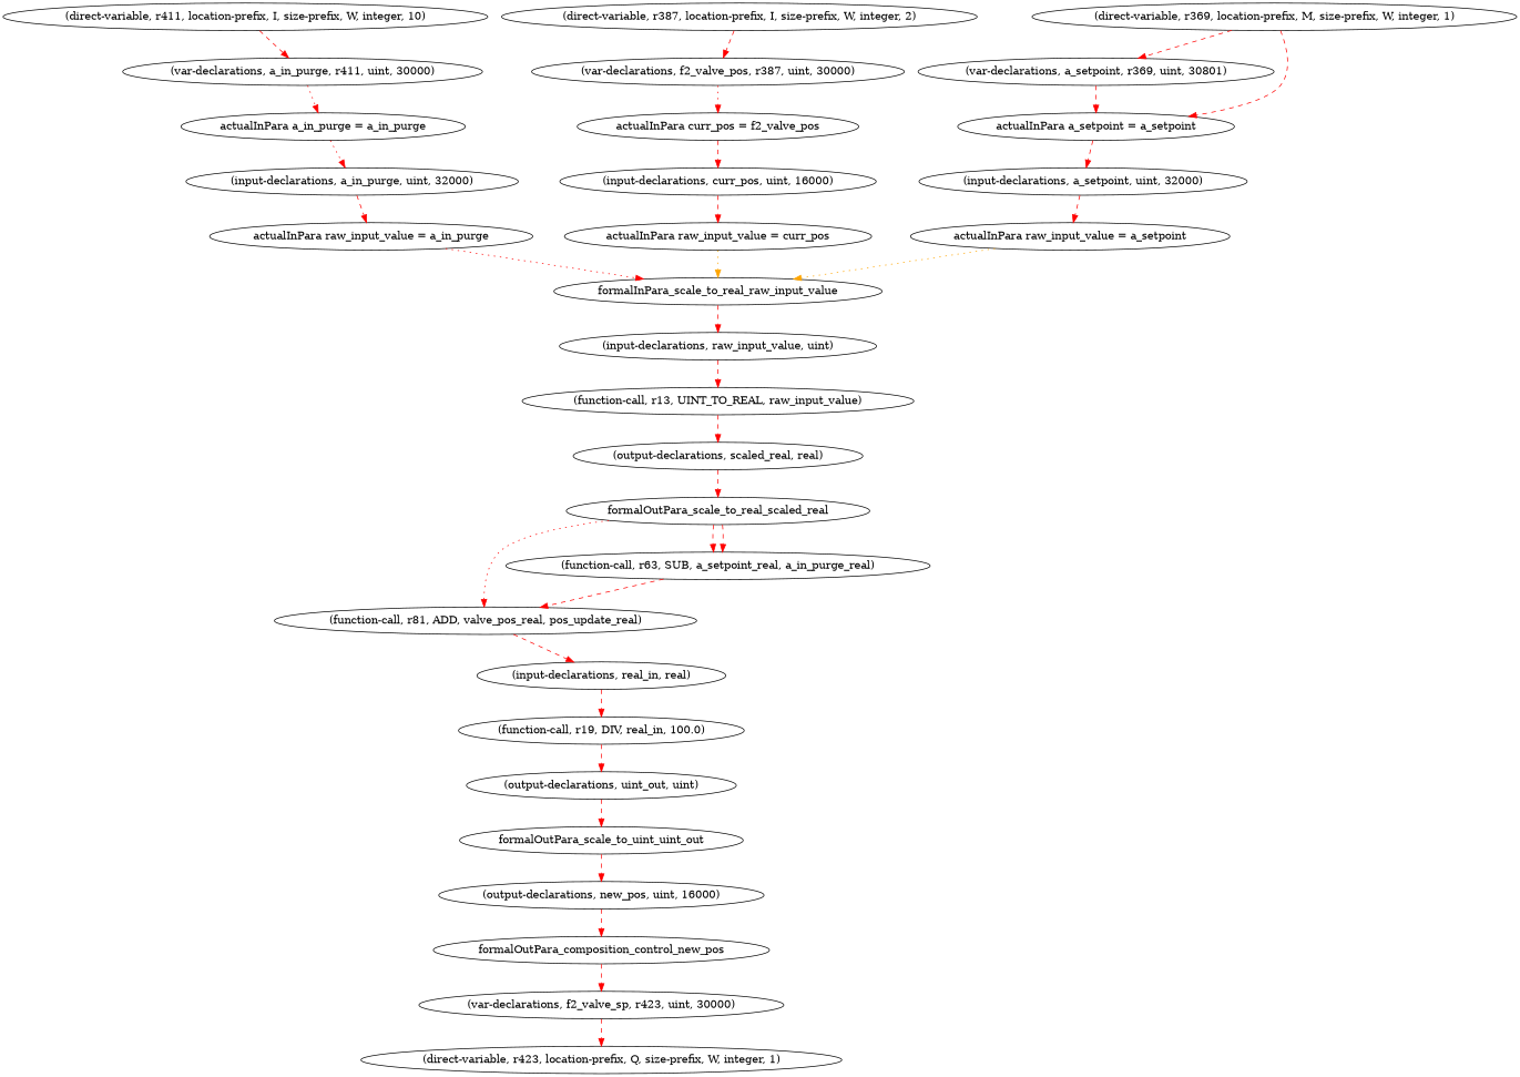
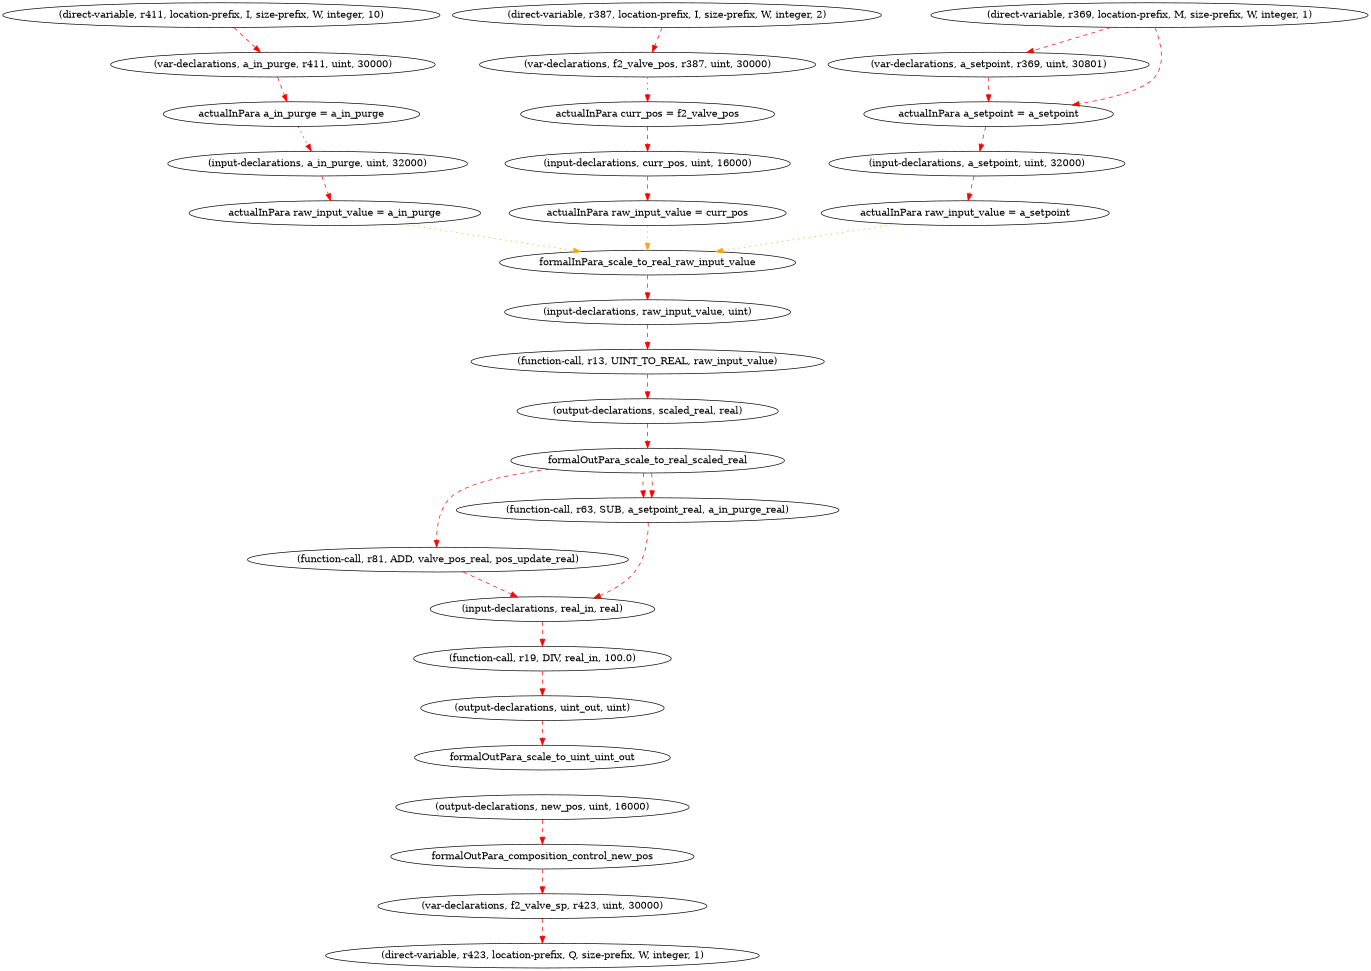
  digraph {
    node [dataName=raw_input_value nSize=1 nSubType=uint nType=actualIn nValue="[]" regionName=main regionType=FUNC]
    edge [color=red style=dashed tLabel=data]
    n1 [label="actualInPara raw_input_value = a_setpoint" nSubType=scale_to_real nValue="['a_setpoint']" regionName=composition_control]
    n2 [dataName=formalInPara_scale_to_real_raw_input_value label=formalInPara_scale_to_real_raw_input_value nSubType=raw_input_value nType=formalIn regionName=scale_to_real]
    n3 [label="(input-declarations, raw_input_value, uint)" nSize=3 nType="input-declarations" nValue="['formalInPara_scale_to_real_raw_input_value']" regionName=scale_to_real]
    n4 [dataName=a_setpoint label="(input-declarations, a_setpoint, uint, 32000)" nSize=4 nType="input-declarations" nValue="['32000', 'formalInPara_composition_control_a_setpoint']" regionName=composition_control]
    n5 [dataName=a_in_purge label="(input-declarations, a_in_purge, uint, 32000)" nSize=4 nType="input-declarations" nValue="['32000', 'formalInPara_composition_control_a_in_purge']" regionName=composition_control]
    n6 [label="actualInPara raw_input_value = a_in_purge" nSubType=scale_to_real nValue="['a_in_purge']" regionName=composition_control]
    n7 [contraction="{'actualOutPara _composition_control_scale_to_uint0 scale_to_uint uint_out': {'dataName': '\"actualOutPara _composition_control_scale_to_uint0 scale_to_uint uint_out\"', 'label': '\"actualOutPara _composition_control_scale_to_uint0 scale_to_uint uint_out\"', 'nSize': '1', 'nSubType': '\"[\'scale_to_uint0\', \'scale_to_uint\', \'uint_out\']\"', 'nType': 'actualOut', 'nValue': '\"[]\"', 'regionName': 'composition_control', 'regionType': 'FUNC'}, 'stmt_509': {'dataName': 'r92', 'label': '\"(IVAR, r92, multi-element-variable, scale_to_uint0, field-selector, uint_out)\"', 'nSize': '6', 'nSubType': '\"multi-element-variable\"', 'nType': 'IVAR', 'nValue': '\"[\'actualOutPara _composition_control_scale_to_uint0 scale_to_uint uint_out\']\"', 'regionName': 'composition_control', 'regionType': 'FUNC'}, 'stmt_510': {'dataName': 'new_pos', 'label': '\"(ASSIGNMENT, new_pos, r92)\"', 'nSize': '3', 'nSubType': '\"\"', 'nType': 'ASSIGNMENT', 'nValue': '\"[\'r92\']\"', 'regionName': 'composition_control', 'regionType': 'FUNC'}}" dataName=formalOutPara_scale_to_uint_uint_out label=formalOutPara_scale_to_uint_uint_out nSubType=uint_out nType=formalOut nValue="['uint_out']" regionName=scale_to_uint]
    n8 [dataName=new_pos label="(output-declarations, new_pos, uint, 16000)" nSize=4 nType="output-declarations" nValue="['16000']" regionName=composition_control]
    n9 [contraction="{'actualOutPara _main_composition_control0 composition_control new_pos': {'dataName': '\"actualOutPara _main_composition_control0 composition_control new_pos\"', 'label': '\"actualOutPara _main_composition_control0 composition_control new_pos\"', 'nSize': '1', 'nSubType': '\"[\'composition_control0\', \'composition_control\', \'new_pos\']\"', 'nType': 'actualOut', 'nValue': '\"[]\"', 'regionName': 'main', 'regionType': 'PROG'}, 'stmt_809': {'dataName': 'r468', 'label': '\"(IVAR, r468, multi-element-variable, composition_control0, field-selector, new_pos)\"', 'nSize': '6', 'nSubType': '\"multi-element-variable\"', 'nType': 'IVAR', 'nValue': '\"[\'actualOutPara _main_composition_control0 composition_control new_pos\']\"', 'regionName': 'main', 'regionType': 'PROG'}, 'stmt_810': {'dataName': 'f2_valve_sp', 'label': '\"(ASSIGNMENT, f2_valve_sp, r468)\"', 'nSize': '3', 'nSubType': '\"\"', 'nType': 'ASSIGNMENT', 'nValue': '\"[\'r468\', \'r423\']\"', 'regionName': 'main', 'regionType': 'PROG'}}" dataName=formalOutPara_composition_control_new_pos label=formalOutPara_composition_control_new_pos nSubType=new_pos nType=formalOut nValue="['new_pos']" regionName=composition_control]
    n10 [contraction="{'stmt_450': {'dataName': 'r15', 'label': '\"(IVAR, r15, r13, multiply-with, rate)\"', 'nSize': '5', 'nSubType': '\"2-op\"', 'nType': 'IVAR', 'nValue': '\"[\'r13\', \'rate\']\"', 'regionName': 'scale_to_real', 'regionType': 'FUNC'}, 'stmt_451': {'dataName': 'r14', 'label': '\"(IVAR, r14, r15, adding, offset)\"', 'nSize': '5', 'nSubType': '\"2-op\"', 'nType': 'IVAR', 'nValue': '\"[\'r15\', \'offset\']\"', 'regionName': 'scale_to_real', 'regionType': 'FUNC'}, 'stmt_452': {'dataName': 'scaled_real', 'label': '\"(ASSIGNMENT, scaled_real, r14)\"', 'nSize': '3', 'nSubType': '\"\"', 'nType': 'ASSIGNMENT', 'nValue': '\"[\'r14\']\"', 'regionName': 'scale_to_real', 'regionType': 'FUNC'}}" dataName=r13 label="(function-call, r13, UINT_TO_REAL, raw_input_value)" nSize=4 nSubType=UINT_TO_REAL nType="function-call" nValue="['raw_input_value']" regionName=scale_to_real]
    n11 [dataName=scaled_real label="(output-declarations, scaled_real, real)" nSize=3 nSubType=real nType="output-declarations" regionName=scale_to_real]
    n12 [contraction="{'actualOutPara _composition_control_scale_to_real3 scale_to_real scaled_real': {'dataName': '\"actualOutPara _composition_control_scale_to_real3 scale_to_real scaled_real\"', 'label': '\"actualOutPara _composition_control_scale_to_real3 scale_to_real scaled_real\"', 'nSize': '1', 'nSubType': '\"[\'scale_to_real3\', \'scale_to_real\', \'scaled_real\']\"', 'nType': 'actualOut', 'nValue': '\"[]\"', 'regionName': 'composition_control', 'regionType': 'FUNC'}, 'actualOutPara _composition_control_scale_to_real2 scale_to_real scaled_real': {'dataName': '\"actualOutPara _composition_control_scale_to_real2 scale_to_real scaled_real\"', 'label': '\"actualOutPara _composition_control_scale_to_real2 scale_to_real scaled_real\"', 'nSize': '1', 'nSubType': '\"[\'scale_to_real2\', \'scale_to_real\', \'scaled_real\']\"', 'nType': 'actualOut', 'nValue': '\"[]\"', 'regionName': 'composition_control', 'regionType': 'FUNC'}, 'actualOutPara _composition_control_scale_to_real0 scale_to_real scaled_real': {'dataName': '\"actualOutPara _composition_control_scale_to_real0 scale_to_real scaled_real\"', 'label': '\"actualOutPara _composition_control_scale_to_real0 scale_to_real scaled_real\"', 'nSize': '1', 'nSubType': '\"[\'scale_to_real0\', \'scale_to_real\', \'scaled_real\']\"', 'nType': 'actualOut', 'nValue': '\"[]\"', 'regionName': 'composition_control', 'regionType': 'FUNC'}, 'stmt_491': {'dataName': 'r52', 'label': '\"(IVAR, r52, multi-element-variable, scale_to_real3, field-selector, scaled_real)\"', 'nSize': '6', 'nSubType': '\"multi-element-variable\"', 'nType': 'IVAR', 'nValue': '\"[\'actualOutPara _composition_control_scale_to_real3 scale_to_real scaled_real\']\"', 'regionName': 'composition_control', 'regionType': 'FUNC'}, 'stmt_492': {'dataName': 'a_in_purge_real', 'label': '\"(ASSIGNMENT, a_in_purge_real, r52)\"', 'nSize': '3', 'nSubType': '\"\"', 'nType': 'ASSIGNMENT', 'nValue': '\"[\'r52\']\"', 'regionName': 'composition_control', 'regionType': 'FUNC'}, 'stmt_494': {'dataName': 'r59', 'label': '\"(IVAR, r59, multi-element-variable, scale_to_real2, field-selector, scaled_real)\"', 'nSize': '6', 'nSubType': '\"multi-element-variable\"', 'nType': 'IVAR', 'nValue': '\"[\'actualOutPara _composition_control_scale_to_real2 scale_to_real scaled_real\']\"', 'regionName': 'composition_control', 'regionType': 'FUNC'}, 'stmt_495': {'dataName': 'a_setpoint_real', 'label': '\"(ASSIGNMENT, a_setpoint_real, r59)\"', 'nSize': '3', 'nSubType': '\"\"', 'nType': 'ASSIGNMENT', 'nValue': '\"[\'r59\']\"', 'regionName': 'composition_control', 'regionType': 'FUNC'}, 'stmt_502': {'dataName': 'r77', 'label': '\"(IVAR, r77, multi-element-variable, scale_to_real0, field-selector, scaled_real)\"', 'nSize': '6', 'nSubType': '\"multi-element-variable\"', 'nType': 'IVAR', 'nValue': '\"[\'actualOutPara _composition_control_scale_to_real0 scale_to_real scaled_real\']\"', 'regionName': 'composition_control', 'regionType': 'FUNC'}, 'stmt_503': {'dataName': 'valve_pos_real', 'label': '\"(ASSIGNMENT, valve_pos_real, r77)\"', 'nSize': '3', 'nSubType': '\"\"', 'nType': 'ASSIGNMENT', 'nValue': '\"[\'r77\']\"', 'regionName': 'composition_control', 'regionType': 'FUNC'}}" dataName=formalOutPara_scale_to_real_scaled_real label=formalOutPara_scale_to_real_scaled_real nSubType=scaled_real nType=formalOut nValue="['scaled_real']" regionName=scale_to_real]
    n13 [contraction="{'stmt_497': {'dataName': 'SUB45_OUT', 'label': '\"(ASSIGNMENT, SUB45_OUT, r63)\"', 'nSize': '3', 'nSubType': '\"\"', 'nType': 'ASSIGNMENT', 'nValue': '\"[\'r63\']\"', 'regionName': 'composition_control', 'regionType': 'FUNC'}, 'stmt_498': {'dataName': 'r68', 'label': '\"(function-call, r68, MUL, SUB45_OUT, composition_k)\"', 'nSize': '5', 'nSubType': 'MUL', 'nType': '\"function-call\"', 'nValue': '\"[\'SUB45_OUT\', \'composition_k\']\"', 'regionName': 'composition_control', 'regionType': 'FUNC'}, 'stmt_499': {'dataName': 'MUL46_OUT', 'label': '\"(ASSIGNMENT, MUL46_OUT, r68)\"', 'nSize': '3', 'nSubType': '\"\"', 'nType': 'ASSIGNMENT', 'nValue': '\"[\'r68\']\"', 'regionName': 'composition_control', 'regionType': 'FUNC'}, 'stmt_500': {'dataName': 'pos_update_real', 'label': '\"(ASSIGNMENT, pos_update_real, MUL46_OUT)\"', 'nSize': '3', 'nSubType': '\"\"', 'nType': 'ASSIGNMENT', 'nValue': '\"[\'MUL46_OUT\']\"', 'regionName': 'composition_control', 'regionType': 'FUNC'}}" dataName=r63 label="(function-call, r63, SUB, a_setpoint_real, a_in_purge_real)" nSize=5 nSubType=SUB nType="function-call" nValue="['a_setpoint_real', 'a_in_purge_real']" regionName=composition_control]
    n14 [contraction="{'stmt_505': {'dataName': 'ADD42_OUT', 'label': '\"(ASSIGNMENT, ADD42_OUT, r81)\"', 'nSize': '3', 'nSubType': '\"\"', 'nType': 'ASSIGNMENT', 'nValue': '\"[\'r81\']\"', 'regionName': 'composition_control', 'regionType': 'FUNC'}, 'stmt_506': {'dataName': 'r89', 'label': '\"(function-call, r89, LIMIT, pos_min, ADD42_OUT, pos_max)\"', 'nSize': '6', 'nSubType': 'LIMIT', 'nType': '\"function-call\"', 'nValue': '\"[\'pos_min\', \'ADD42_OUT\', \'pos_max\']\"', 'regionName': 'composition_control', 'regionType': 'FUNC'}, 'stmt_507': {'dataName': 'LIMIT44_OUT', 'label': '\"(ASSIGNMENT, LIMIT44_OUT, r89)\"', 'nSize': '3', 'nSubType': '\"\"', 'nType': 'ASSIGNMENT', 'nValue': '\"[\'r89\']\"', 'regionName': 'composition_control', 'regionType': 'FUNC'}, 'LIMIT44_OUT_1648331164.985027': {'dataName': 'real_in', 'label': '\"actualInPara real_in = LIMIT44_OUT\"', 'nSize': '1', 'nSubType': 'scale_to_uint', 'nType': 'actualIn', 'nValue': '\"[\'LIMIT44_OUT\']\"', 'regionName': 'composition_control', 'regionType': 'FUNC'}, 'formalInPara_scale_to_uint_real_in': {'dataName': 'formalInPara_scale_to_uint_real_in', 'label': 'formalInPara_scale_to_uint_real_in', 'nSize': '1', 'nSubType': 'real_in', 'nType': 'formalIn', 'nValue': '\"[]\"', 'regionName': 'scale_to_uint', 'regionType': 'FUNC'}}" dataName=r81 label="(function-call, r81, ADD, valve_pos_real, pos_update_real)" nSize=5 nSubType=ADD nType="function-call" nValue="['valve_pos_real', 'pos_update_real']" regionName=composition_control]
    n15 [dataName=real_in label="(input-declarations, real_in, real)" nSize=3 nSubType=real nType="input-declarations" nValue="['formalInPara_scale_to_uint_real_in']" regionName=scale_to_uint]
    n16 [contraction="{'stmt_459': {'dataName': 'DIV1_OUT', 'label': '\"(ASSIGNMENT, DIV1_OUT, r19)\"', 'nSize': '3', 'nSubType': '\"\"', 'nType': 'ASSIGNMENT', 'nValue': '\"[\'r19\']\"', 'regionName': 'scale_to_uint', 'regionType': 'FUNC'}, 'stmt_460': {'dataName': 'r24', 'label': '\"(function-call, r24, MUL, DIV1_OUT, 65535.0)\"', 'nSize': '5', 'nSubType': 'MUL', 'nType': '\"function-call\"', 'nValue': '\"[\'DIV1_OUT\', \'65535.0\']\"', 'regionName': 'scale_to_uint', 'regionType': 'FUNC'}, 'stmt_461': {'dataName': 'MUL4_OUT', 'label': '\"(ASSIGNMENT, MUL4_OUT, r24)\"', 'nSize': '3', 'nSubType': '\"\"', 'nType': 'ASSIGNMENT', 'nValue': '\"[\'r24\']\"', 'regionName': 'scale_to_uint', 'regionType': 'FUNC'}, 'stmt_462': {'dataName': 'r27', 'label': '\"(function-call, r27, REAL_TO_UINT, MUL4_OUT)\"', 'nSize': '4', 'nSubType': 'REAL_TO_UINT', 'nType': '\"function-call\"', 'nValue': '\"[\'MUL4_OUT\']\"', 'regionName': 'scale_to_uint', 'regionType': 'FUNC'}, 'stmt_463': {'dataName': 'REAL_TO_UINT6_OUT', 'label': '\"(ASSIGNMENT, REAL_TO_UINT6_OUT, r27)\"', 'nSize': '3', 'nSubType': '\"\"', 'nType': 'ASSIGNMENT', 'nValue': '\"[\'r27\']\"', 'regionName': 'scale_to_uint', 'regionType': 'FUNC'}, 'stmt_464': {'dataName': 'uint_out', 'label': '\"(ASSIGNMENT, uint_out, REAL_TO_UINT6_OUT)\"', 'nSize': '3', 'nSubType': '\"\"', 'nType': 'ASSIGNMENT', 'nValue': '\"[\'REAL_TO_UINT6_OUT\']\"', 'regionName': 'scale_to_uint', 'regionType': 'FUNC'}}" dataName=r19 label="(function-call, r19, DIV, real_in, 100.0)" nSize=5 nSubType=DIV nType="function-call" nValue="['real_in', '100.0']" regionName=scale_to_uint]
    n17 [dataName=r423 label="(direct-variable, r423, location-prefix, Q, size-prefix, W, integer, 1)" nSize=8 nSubType=Q nType="direct-variable" nValue="['QW1']" regionType=PROG]
    n18 [dataName=a_setpoint label="(var-declarations, a_setpoint, r369, uint, 30801)" nSize=5 nSubType="directVar+init_uint" nType="var-declarations" nValue="['r369', '30801']" regionType=PROG]
    n19 [contraction="{'formalInPara_composition_control_a_setpoint': {'dataName': 'formalInPara_composition_control_a_setpoint', 'label': 'formalInPara_composition_control_a_setpoint', 'nSize': '1', 'nSubType': 'a_setpoint', 'nType': 'formalIn', 'nValue': '\"[]\"', 'regionName': 'composition_control', 'regionType': 'FUNC'}}" dataName=a_setpoint label="actualInPara a_setpoint = a_setpoint" nSubType=composition_control nValue="['a_setpoint', 'r369']" regionType=PROG]
    n20 [dataName=f2_valve_pos label="(var-declarations, f2_valve_pos, r387, uint, 30000)" nSize=5 nSubType="directVar+init_uint" nType="var-declarations" nValue="['r387', '30000']" regionType=PROG]
    n21 [contraction="{'formalInPara_composition_control_curr_pos': {'dataName': 'formalInPara_composition_control_curr_pos', 'label': 'formalInPara_composition_control_curr_pos', 'nSize': '1', 'nSubType': 'curr_pos', 'nType': 'formalIn', 'nValue': '\"[]\"', 'regionName': 'composition_control', 'regionType': 'FUNC'}}" dataName=curr_pos label="actualInPara curr_pos = f2_valve_pos" nSubType=composition_control nValue="['f2_valve_pos']" regionType=PROG]
    n22 [dataName=curr_pos label="(input-declarations, curr_pos, uint, 16000)" nSize=4 nType="input-declarations" nValue="['16000', 'formalInPara_composition_control_curr_pos']" regionName=composition_control]
    n23 [dataName=f2_valve_sp label="(var-declarations, f2_valve_sp, r423, uint, 30000)" nSize=5 nSubType="directVar+init_uint" nType="var-declarations" nValue="['r423', '30000']" regionType=PROG]
    n24 [dataName=uint_out label="(output-declarations, uint_out, uint)" nSize=3 nType="output-declarations" regionName=scale_to_uint]
    n25 [label="actualInPara raw_input_value = curr_pos" nSubType=scale_to_real nValue="['curr_pos']" regionName=composition_control]
    n26 [dataName=r387 label="(direct-variable, r387, location-prefix, I, size-prefix, W, integer, 2)" nSize=8 nSubType=I nType="direct-variable" nValue="['IW2']" regionType=PROG]
    n27 [dataName=r369 label="(direct-variable, r369, location-prefix, M, size-prefix, W, integer, 1)" nSize=8 nSubType=M nType="direct-variable" nValue="['MW1']" regionType=PROG]
    n28 [dataName=r411 label="(direct-variable, r411, location-prefix, I, size-prefix, W, integer, 10)" nSize=8 nSubType=I nType="direct-variable" nValue="['IW10']" regionType=PROG]
    n29 [dataName=a_in_purge label="(var-declarations, a_in_purge, r411, uint, 30000)" nSize=5 nSubType="directVar+init_uint" nType="var-declarations" nValue="['r411', '30000']" regionType=PROG]
    n30 [contraction="{'formalInPara_composition_control_a_in_purge': {'dataName': 'formalInPara_composition_control_a_in_purge', 'label': 'formalInPara_composition_control_a_in_purge', 'nSize': '1', 'nSubType': 'a_in_purge', 'nType': 'formalIn', 'nValue': '\"[]\"', 'regionName': 'composition_control', 'regionType': 'FUNC'}}" dataName=a_in_purge label="actualInPara a_in_purge = a_in_purge" nSubType=composition_control nValue="['a_in_purge']" regionType=PROG]
    n1 -> n2 [color=orange style=dotted tLabel="interp-data"]
    n2 -> n3
    n3 -> n10
    n4 -> n1
    n5 -> n6
-   n6 -> n2 [style=dotted tLabel="interp-data"]
-   n7 -> n8
+   n6 -> n2 [color=orange style=dotted tLabel="interp-data"]
    n8 -> n9
    n9 -> n23
    n10 -> n11
    n11 -> n12
    n12 -> n13
    n12 -> n13
-   n12 -> n14 [style=dotted]
-   n13 -> n14
+   n12 -> n14
+   n13 -> n15
    n14 -> n15
    n15 -> n16
    n16 -> n24
    n18 -> n19
    n19 -> n4
    n20 -> n21 [style=dotted]
    n21 -> n22
    n22 -> n25
    n23 -> n17
    n24 -> n7
    n25 -> n2 [color=orange style=dotted tLabel="interp-data"]
    n26 -> n20
    n27 -> n18
    n27 -> n19
    n28 -> n29
-   n29 -> n30 [style=dotted]
+   n29 -> n30
    n30 -> n5 [style=dotted]
  }
